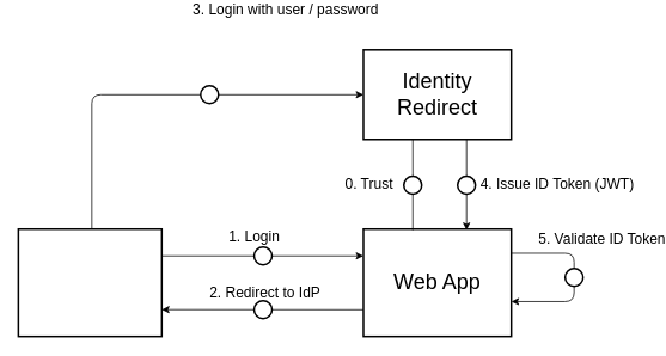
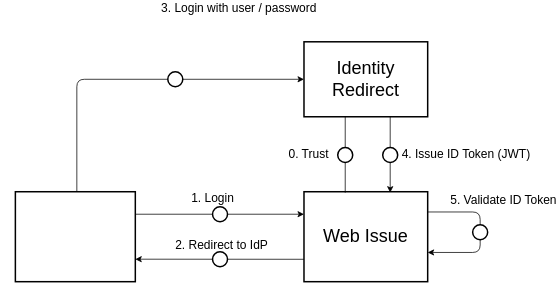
  <mxCell id="0" />
  <mxCell id="1" parent="0" />
  <mxCell id="2" value="&lt;font style=&quot;font-size: 24px&quot;&gt;Identity Redirect&lt;/font&gt;" style="shape=tamBDlibrary.agent2;rounded=0;whiteSpace=wrap;html=1;strokeWidth=2;humanx=0.5;humany=0.5;multiple=0;human=0;" parent="1" vertex="1"><mxGeometry x="405" y="20" width="165" height="100" as="geometry" /></mxCell>
- <mxCell id="3" value="&lt;font style=&quot;font-size: 24px&quot;&gt;Web App&lt;/font&gt;" style="shape=tamBDlibrary.agent2;rounded=0;whiteSpace=wrap;html=1;strokeWidth=2;humanx=0.5;humany=0.5;multiple=0;human=0;" parent="1" vertex="1"><mxGeometry x="405" y="220" width="165" height="120" as="geometry" /></mxCell>
+ <mxCell id="3" value="&lt;font style=&quot;font-size: 24px&quot;&gt;Web Issue&lt;/font&gt;" style="shape=tamBDlibrary.agent2;rounded=0;whiteSpace=wrap;html=1;strokeWidth=2;humanx=0.5;humany=0.5;multiple=0;human=0;" parent="1" vertex="1"><mxGeometry x="405" y="220" width="165" height="120" as="geometry" /></mxCell>
  <mxCell id="4" value="" style="group" parent="1" vertex="1" connectable="0"><mxGeometry x="20" y="220" width="160" height="120" as="geometry" /></mxCell>
  <mxCell id="5" value="" style="shape=tamBDlibrary.agent2;rounded=0;whiteSpace=wrap;html=1;strokeWidth=2;humanx=0.2;humany=0.51;multiple=0;human=1;" parent="4" vertex="1"><mxGeometry width="160" height="120" as="geometry" /></mxCell>
  <mxCell id="6" value="" style="startArrow=none;endArrow=classic;rounded=1;endFill=1;entryX=0;entryY=0.175;entryDx=0;entryDy=0;entryPerimeter=0;" parent="1" edge="1"><mxGeometry relative="1" as="geometry"><mxPoint x="180" y="250" as="sourcePoint" /><mxPoint x="405" y="250" as="targetPoint" /></mxGeometry></mxCell>
  <mxCell id="7" value="&lt;font style=&quot;font-size: 16px&quot;&gt;1. Login&lt;/font&gt;" style="edgeLabel;html=1;align=center;verticalAlign=middle;resizable=0;points=[];" parent="6" vertex="1" connectable="0"><mxGeometry x="-0.394" relative="1" as="geometry"><mxPoint x="34.96" y="-22.7" as="offset" /></mxGeometry></mxCell>
  <mxCell id="8" value="" style="ellipse;whiteSpace=wrap;html=1;aspect=fixed;strokeColor=#000000;strokeWidth=2;fillColor=#FFFFFF;gradientColor=none;shadow=0;" parent="6" connectable="0" vertex="1"><mxGeometry width="20" height="20" relative="1" as="geometry"><mxPoint x="-10" y="-10" as="offset" /></mxGeometry></mxCell>
  <mxCell id="9" value="" style="startArrow=classic;endArrow=none;rounded=1;startFill=1;entryX=0;entryY=0.526;entryDx=0;entryDy=0;entryPerimeter=0;" parent="1" edge="1"><mxGeometry relative="1" as="geometry"><mxPoint x="180" y="310" as="sourcePoint" /><mxPoint x="405" y="310.12" as="targetPoint" /></mxGeometry></mxCell>
  <mxCell id="10" value="&lt;font style=&quot;font-size: 16px&quot;&gt;2. Redirect to IdP&lt;/font&gt;" style="edgeLabel;html=1;align=center;verticalAlign=middle;resizable=0;points=[];" parent="9" vertex="1" connectable="0"><mxGeometry x="0.313" y="-1" relative="1" as="geometry"><mxPoint x="-33" y="-21.0" as="offset" /></mxGeometry></mxCell>
  <mxCell id="11" value="" style="ellipse;whiteSpace=wrap;html=1;aspect=fixed;strokeColor=#000000;strokeWidth=2;fillColor=#FFFFFF;gradientColor=none;shadow=0;" parent="9" connectable="0" vertex="1"><mxGeometry width="20" height="20" relative="1" as="geometry"><mxPoint x="-10" y="-10" as="offset" /></mxGeometry></mxCell>
  <mxCell id="12" value="" style="edgeStyle=elbowEdgeStyle;elbow=vertical;startArrow=none;endArrow=classic;rounded=1;endFill=1;" parent="1" source="5" target="2" edge="1"><mxGeometry relative="1" as="geometry"><mxPoint x="270" y="120" as="sourcePoint" /><mxPoint x="370" y="120" as="targetPoint" /><Array as="points"><mxPoint x="102" y="70" /></Array></mxGeometry></mxCell>
  <mxCell id="13" value="&lt;font style=&quot;font-size: 16px&quot;&gt;3. Login with user / password&lt;/font&gt;" style="edgeLabel;html=1;align=center;verticalAlign=middle;resizable=0;points=[];" parent="12" vertex="1" connectable="0"><mxGeometry x="-0.34" y="-77" relative="1" as="geometry"><mxPoint x="138" y="-97" as="offset" /></mxGeometry></mxCell>
  <mxCell id="14" value="" style="ellipse;whiteSpace=wrap;html=1;aspect=fixed;strokeColor=#000000;strokeWidth=2;fillColor=#FFFFFF;gradientColor=none;shadow=0;" parent="12" connectable="0" vertex="1"><mxGeometry width="20" height="20" relative="1" as="geometry"><mxPoint x="44.32" y="-10" as="offset" /></mxGeometry></mxCell>
  <mxCell id="15" value="" style="startArrow=none;endArrow=classic;rounded=1;entryX=0.5;entryY=0.01;entryDx=0;entryDy=0;entryPerimeter=0;endFill=1;startFill=0;" parent="1" edge="1"><mxGeometry relative="1" as="geometry"><mxPoint x="520" y="120" as="sourcePoint" /><mxPoint x="520" y="221.2" as="targetPoint" /></mxGeometry></mxCell>
  <mxCell id="16" value="" style="ellipse;whiteSpace=wrap;html=1;aspect=fixed;strokeColor=#000000;strokeWidth=2;fillColor=#FFFFFF;gradientColor=none;shadow=0;" parent="15" connectable="0" vertex="1"><mxGeometry width="20" height="20" relative="1" as="geometry"><mxPoint x="-10" y="-10" as="offset" /></mxGeometry></mxCell>
  <mxCell id="17" value="&lt;font style=&quot;font-size: 16px&quot;&gt;4. Issue ID Token (JWT)&lt;/font&gt;" style="edgeLabel;html=1;align=center;verticalAlign=middle;resizable=0;points=[];" parent="15" vertex="1" connectable="0"><mxGeometry x="-0.564" y="-1" relative="1" as="geometry"><mxPoint x="101" y="27.65" as="offset" /></mxGeometry></mxCell>
  <mxCell id="18" value="" style="edgeStyle=elbowEdgeStyle;elbow=vertical;startArrow=none;endArrow=classic;rounded=1;exitX=1;exitY=0.225;exitDx=0;exitDy=0;exitPerimeter=0;entryX=1;entryY=0.675;entryDx=0;entryDy=0;entryPerimeter=0;endFill=1;" parent="1" source="3" target="3" edge="1"><mxGeometry relative="1" as="geometry"><mxPoint x="600" y="310" as="sourcePoint" /><mxPoint x="700" y="310" as="targetPoint" /><Array as="points"><mxPoint x="640" y="270" /><mxPoint x="700" y="290" /></Array></mxGeometry></mxCell>
  <mxCell id="19" value="" style="ellipse;whiteSpace=wrap;html=1;aspect=fixed;strokeColor=#000000;strokeWidth=2;fillColor=#FFFFFF;gradientColor=none;shadow=0;" parent="18" connectable="0" vertex="1"><mxGeometry width="20" height="20" relative="1" as="geometry"><mxPoint x="-10" y="-10" as="offset" /></mxGeometry></mxCell>
  <mxCell id="20" value="&lt;font style=&quot;font-size: 16px&quot;&gt;5. Validate ID Token&lt;/font&gt;" style="edgeLabel;html=1;align=center;verticalAlign=middle;resizable=0;points=[];" parent="18" vertex="1" connectable="0"><mxGeometry x="0.247" y="-1" relative="1" as="geometry"><mxPoint x="31" y="-68" as="offset" /></mxGeometry></mxCell>
  <mxCell id="21" value="" style="startArrow=none;endArrow=none;rounded=1;entryX=0.5;entryY=0.01;entryDx=0;entryDy=0;entryPerimeter=0;endFill=0;startFill=0;" edge="1" parent="1"><mxGeometry relative="1" as="geometry"><mxPoint x="460" y="120" as="sourcePoint" /><mxPoint x="460" y="221.2" as="targetPoint" /></mxGeometry></mxCell>
  <mxCell id="22" value="" style="ellipse;whiteSpace=wrap;html=1;aspect=fixed;strokeColor=#000000;strokeWidth=2;fillColor=#FFFFFF;gradientColor=none;shadow=0;" connectable="0" vertex="1" parent="21"><mxGeometry width="20" height="20" relative="1" as="geometry"><mxPoint x="-10" y="-10" as="offset" /></mxGeometry></mxCell>
  <mxCell id="23" value="&lt;font style=&quot;font-size: 16px&quot;&gt;0. Trust&lt;/font&gt;" style="edgeLabel;html=1;align=center;verticalAlign=middle;resizable=0;points=[];" vertex="1" connectable="0" parent="21"><mxGeometry x="-0.564" y="-1" relative="1" as="geometry"><mxPoint x="-49" y="27.65" as="offset" /></mxGeometry></mxCell>
